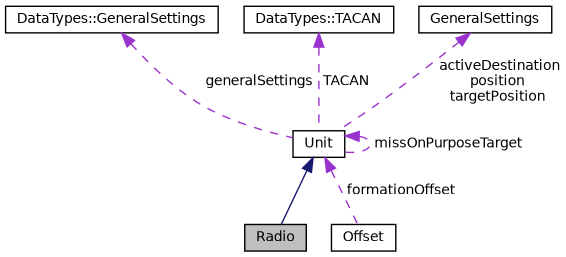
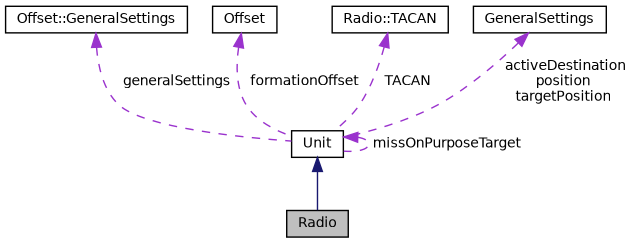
  digraph {
    node [color=black fillcolor=white fontname=Helvetica fontsize=10 shape=record style=filled]
    edge [color=darkorchid3 dir=back fontname=Helvetica fontsize=10 labelfontname=Helvetica labelfontsize=10 style=dashed]
    n1 [fillcolor=grey75 fontcolor=black height=0.2 label=Radio width=0.4]
    n2 [height=0.2 label=Unit width=0.4]
-   n3 [height=0.2 label="DataTypes::GeneralSettings" width=0.4]
+   n3 [height=0.2 label="Offset::GeneralSettings" width=0.4]
    n4 [height=0.2 label=Offset width=0.4]
-   n5 [height=0.2 label="DataTypes::TACAN" width=0.4]
+   n5 [height=0.2 label="Radio::TACAN" width=0.4]
    n6 [height=0.2 label=GeneralSettings width=0.4]
    n2 -> n1 [color=midnightblue style=solid]
    n2 -> n2 [label=" missOnPurposeTarget"]
    n3 -> n2 [label=" generalSettings"]
-   n2 -> n4 [label=" formationOffset"]
+   n4 -> n2 [label=" formationOffset"]
    n5 -> n2 [label=" TACAN"]
    n6 -> n2 [label=" activeDestination\nposition\ntargetPosition"]
  }
